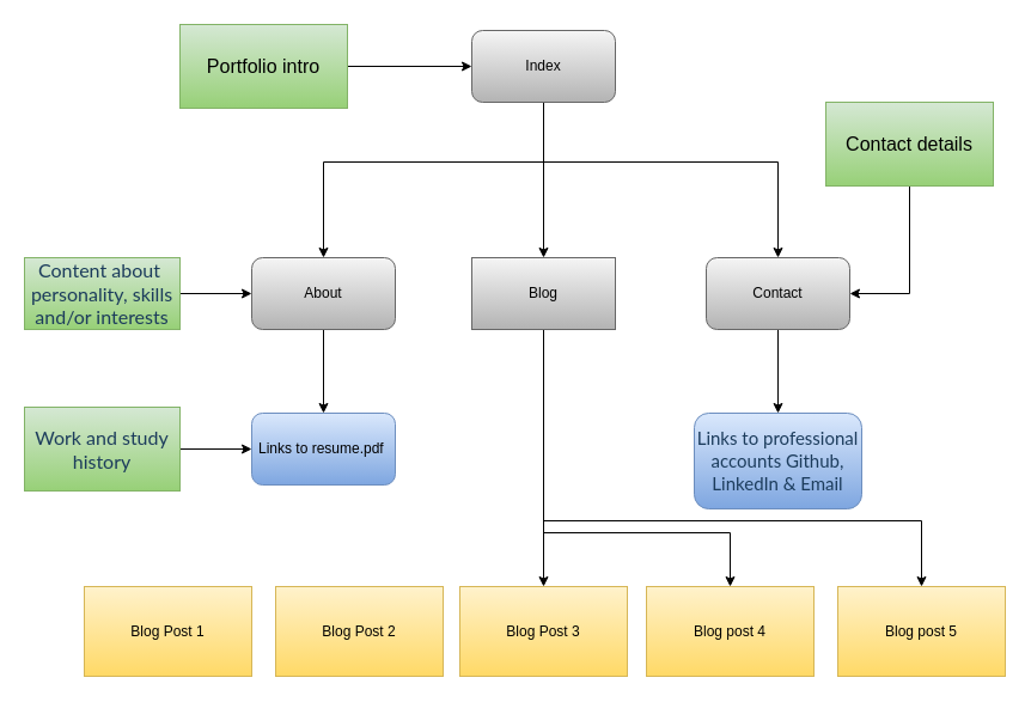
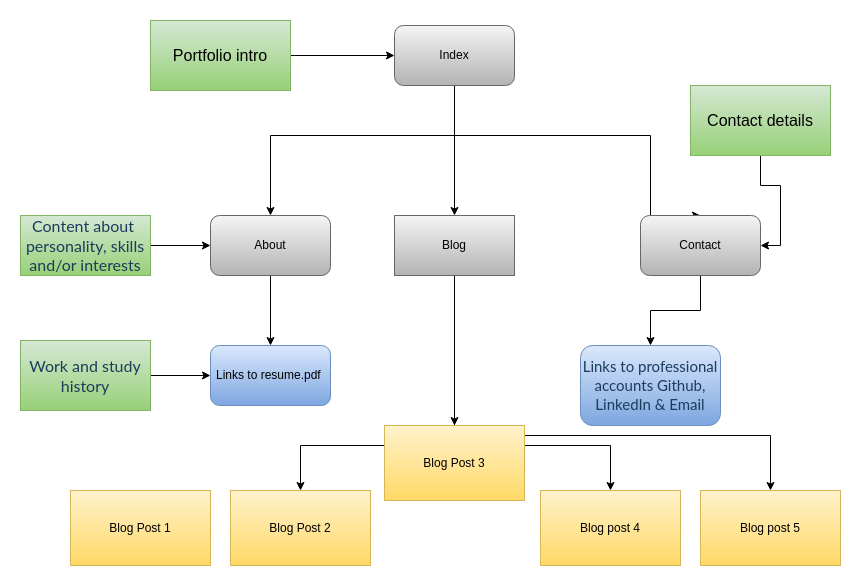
  <mxCell id="0" />
  <mxCell id="1" parent="0" />
  <mxCell id="2" style="edgeStyle=orthogonalEdgeStyle;rounded=0;orthogonalLoop=1;jettySize=auto;html=1;entryX=0.5;entryY=0;entryDx=0;entryDy=0;" parent="1" source="5" target="14" edge="1"><mxGeometry relative="1" as="geometry" /></mxCell>
  <mxCell id="3" style="edgeStyle=orthogonalEdgeStyle;rounded=0;orthogonalLoop=1;jettySize=auto;html=1;entryX=0.5;entryY=0;entryDx=0;entryDy=0;" parent="1" source="5" target="7" edge="1"><mxGeometry relative="1" as="geometry"><Array as="points"><mxPoint x="454" y="135" /><mxPoint x="270" y="135" /></Array></mxGeometry></mxCell>
  <mxCell id="4" style="edgeStyle=orthogonalEdgeStyle;rounded=0;orthogonalLoop=1;jettySize=auto;html=1;entryX=0.5;entryY=0;entryDx=0;entryDy=0;" parent="1" source="5" target="9" edge="1"><mxGeometry relative="1" as="geometry"><Array as="points"><mxPoint x="454" y="135" /><mxPoint x="650" y="135" /></Array></mxGeometry></mxCell>
  <mxCell id="5" value="Index" style="rounded=1;whiteSpace=wrap;html=1;gradientColor=#b3b3b3;fillColor=#f5f5f5;strokeColor=#666666;" parent="1" vertex="1"><mxGeometry x="394" y="25" width="120" height="60" as="geometry" /></mxCell>
  <mxCell id="6" value="" style="edgeStyle=orthogonalEdgeStyle;rounded=0;orthogonalLoop=1;jettySize=auto;html=1;" parent="1" source="7" target="15" edge="1"><mxGeometry relative="1" as="geometry" /></mxCell>
  <mxCell id="7" value="About" style="whiteSpace=wrap;html=1;rounded=1;gradientColor=#b3b3b3;fillColor=#f5f5f5;strokeColor=#666666;" parent="1" vertex="1"><mxGeometry x="210" y="215" width="120" height="60" as="geometry" /></mxCell>
  <mxCell id="8" value="" style="edgeStyle=orthogonalEdgeStyle;rounded=0;orthogonalLoop=1;jettySize=auto;html=1;" parent="1" source="9" target="23" edge="1"><mxGeometry relative="1" as="geometry" /></mxCell>
- <mxCell id="9" value="Contact" style="rounded=1;whiteSpace=wrap;html=1;gradientColor=#b3b3b3;fillColor=#f5f5f5;strokeColor=#666666;" parent="1" vertex="1"><mxGeometry x="590" y="215" width="120" height="60" as="geometry" /></mxCell>
+ <mxCell id="9" value="Contact" style="rounded=1;whiteSpace=wrap;html=1;gradientColor=#b3b3b3;fillColor=#f5f5f5;strokeColor=#666666;" parent="1" vertex="1"><mxGeometry x="640" y="215" width="120" height="60" as="geometry" /></mxCell>
+ <mxCell id="10" style="edgeStyle=orthogonalEdgeStyle;rounded=0;orthogonalLoop=1;jettySize=auto;html=1;fontSize=12;" parent="1" source="14" target="27" edge="1"><mxGeometry relative="1" as="geometry"><Array as="points"><mxPoint x="454" y="445" /><mxPoint x="300" y="445" /></Array></mxGeometry></mxCell>
  <mxCell id="11" style="edgeStyle=orthogonalEdgeStyle;rounded=0;orthogonalLoop=1;jettySize=auto;html=1;entryX=0.5;entryY=0;entryDx=0;entryDy=0;fontSize=12;" parent="1" source="14" target="26" edge="1"><mxGeometry relative="1" as="geometry" /></mxCell>
  <mxCell id="12" style="edgeStyle=orthogonalEdgeStyle;rounded=0;orthogonalLoop=1;jettySize=auto;html=1;entryX=0.5;entryY=0;entryDx=0;entryDy=0;fontSize=12;" parent="1" source="14" target="16" edge="1"><mxGeometry relative="1" as="geometry"><Array as="points"><mxPoint x="454" y="445" /><mxPoint x="610" y="445" /></Array></mxGeometry></mxCell>
  <mxCell id="13" style="edgeStyle=orthogonalEdgeStyle;rounded=0;orthogonalLoop=1;jettySize=auto;html=1;entryX=0.5;entryY=0;entryDx=0;entryDy=0;fontSize=12;" parent="1" source="14" target="29" edge="1"><mxGeometry relative="1" as="geometry"><Array as="points"><mxPoint x="454" y="435" /><mxPoint x="770" y="435" /></Array></mxGeometry></mxCell>
  <mxCell id="14" value="Blog" style="whiteSpace=wrap;html=1;gradientColor=#b3b3b3;fillColor=#f5f5f5;strokeColor=#666666;rounded=0;" parent="1" vertex="1"><mxGeometry x="394" y="215" width="120" height="60" as="geometry" /></mxCell>
  <mxCell id="15" value="Links to resume.pdf&amp;nbsp;" style="whiteSpace=wrap;html=1;rounded=1;gradientColor=#7ea6e0;fillColor=#dae8fc;strokeColor=#6c8ebf;" parent="1" vertex="1"><mxGeometry x="210" y="345" width="120" height="60" as="geometry" /></mxCell>
  <mxCell id="16" value="&lt;font style=&quot;font-size: 12px&quot;&gt;Blog post 4&lt;/font&gt;" style="text;html=1;strokeColor=#d6b656;fillColor=#fff2cc;align=center;verticalAlign=middle;whiteSpace=wrap;rounded=0;gradientColor=#ffd966;" parent="1" vertex="1"><mxGeometry x="540" y="490" width="140" height="75" as="geometry" /></mxCell>
  <mxCell id="17" style="edgeStyle=orthogonalEdgeStyle;rounded=0;orthogonalLoop=1;jettySize=auto;html=1;entryX=1;entryY=0.5;entryDx=0;entryDy=0;" parent="1" source="18" target="9" edge="1"><mxGeometry relative="1" as="geometry" /></mxCell>
  <mxCell id="18" value="&lt;font style=&quot;font-size: 16px&quot;&gt;Contact details&lt;/font&gt;" style="text;html=1;strokeColor=#82b366;fillColor=#d5e8d4;align=center;verticalAlign=middle;whiteSpace=wrap;rounded=0;gradientColor=#97d077;" parent="1" vertex="1"><mxGeometry x="690" y="85" width="140" height="70" as="geometry" /></mxCell>
  <mxCell id="19" style="edgeStyle=orthogonalEdgeStyle;rounded=0;orthogonalLoop=1;jettySize=auto;html=1;entryX=0;entryY=0.5;entryDx=0;entryDy=0;" parent="1" source="20" target="15" edge="1"><mxGeometry relative="1" as="geometry" /></mxCell>
  <mxCell id="20" value="&lt;span style=&quot;color: rgb(28 , 60 , 92) ; font-family: &amp;#34;latoweb&amp;#34; , &amp;#34;lato extended&amp;#34; , &amp;#34;lato&amp;#34; , &amp;#34;helvetica neue&amp;#34; , &amp;#34;helvetica&amp;#34; , &amp;#34;arial&amp;#34; , sans-serif ; font-size: 16px&quot;&gt;Work and study history&lt;/span&gt;" style="text;html=1;strokeColor=#82b366;fillColor=#d5e8d4;align=center;verticalAlign=middle;whiteSpace=wrap;rounded=0;gradientColor=#97d077;" parent="1" vertex="1"><mxGeometry x="20" y="340" width="130" height="70" as="geometry" /></mxCell>
  <mxCell id="21" style="edgeStyle=orthogonalEdgeStyle;rounded=0;orthogonalLoop=1;jettySize=auto;html=1;entryX=0;entryY=0.5;entryDx=0;entryDy=0;" parent="1" source="22" target="7" edge="1"><mxGeometry relative="1" as="geometry"><Array as="points"><mxPoint x="120" y="245" /></Array></mxGeometry></mxCell>
  <mxCell id="22" value="&lt;span style=&quot;color: rgb(28 , 60 , 92) ; font-family: &amp;#34;latoweb&amp;#34; , &amp;#34;lato extended&amp;#34; , &amp;#34;lato&amp;#34; , &amp;#34;helvetica neue&amp;#34; , &amp;#34;helvetica&amp;#34; , &amp;#34;arial&amp;#34; , sans-serif ; font-size: 16px&quot;&gt;Content about&amp;nbsp; personality, skills and/or interests&lt;/span&gt;" style="text;html=1;strokeColor=#82b366;fillColor=#d5e8d4;align=center;verticalAlign=middle;whiteSpace=wrap;rounded=0;gradientColor=#97d077;" parent="1" vertex="1"><mxGeometry x="20" y="215" width="130" height="60" as="geometry" /></mxCell>
  <mxCell id="23" value="&lt;font style=&quot;font-size: 15px&quot;&gt;&lt;span style=&quot;color: rgb(28 , 60 , 92) ; font-family: &amp;#34;latoweb&amp;#34; , &amp;#34;lato extended&amp;#34; , &amp;#34;lato&amp;#34; , &amp;#34;helvetica neue&amp;#34; , &amp;#34;helvetica&amp;#34; , &amp;#34;arial&amp;#34; , sans-serif ; font-style: normal ; font-weight: 400 ; letter-spacing: normal ; text-align: center ; text-indent: 0px ; text-transform: none ; word-spacing: 0px ; display: inline ; float: none&quot;&gt;Links to professional accounts Github, LinkedIn &amp;amp; Email&lt;/span&gt;&lt;br&gt;&lt;/font&gt;" style="whiteSpace=wrap;html=1;rounded=1;gradientColor=#7ea6e0;fillColor=#dae8fc;strokeColor=#6c8ebf;" parent="1" vertex="1"><mxGeometry x="580" y="345" width="140" height="80" as="geometry" /></mxCell>
  <mxCell id="24" style="edgeStyle=orthogonalEdgeStyle;rounded=0;orthogonalLoop=1;jettySize=auto;html=1;" parent="1" source="25" target="5" edge="1"><mxGeometry relative="1" as="geometry" /></mxCell>
  <mxCell id="25" value="&lt;span style=&quot;font-size: 16px&quot;&gt;Portfolio intro&lt;/span&gt;" style="text;html=1;strokeColor=#82b366;fillColor=#d5e8d4;align=center;verticalAlign=middle;whiteSpace=wrap;rounded=0;gradientColor=#97d077;" parent="1" vertex="1"><mxGeometry x="150" y="20" width="140" height="70" as="geometry" /></mxCell>
- <mxCell id="26" value="&lt;font style=&quot;font-size: 12px&quot;&gt;Blog Post 3&lt;/font&gt;" style="text;html=1;strokeColor=#d6b656;fillColor=#fff2cc;align=center;verticalAlign=middle;whiteSpace=wrap;rounded=0;gradientColor=#ffd966;" parent="1" vertex="1"><mxGeometry x="384" y="490" width="140" height="75" as="geometry" /></mxCell>
+ <mxCell id="26" value="&lt;font style=&quot;font-size: 12px&quot;&gt;Blog Post 3&lt;/font&gt;" style="text;html=1;strokeColor=#d6b656;fillColor=#fff2cc;align=center;verticalAlign=middle;whiteSpace=wrap;rounded=0;gradientColor=#ffd966;" parent="1" vertex="1"><mxGeometry x="384" y="425" width="140" height="75" as="geometry" /></mxCell>
  <mxCell id="27" value="&lt;font style=&quot;font-size: 12px&quot;&gt;Blog Post 2&lt;/font&gt;" style="text;html=1;strokeColor=#d6b656;fillColor=#fff2cc;align=center;verticalAlign=middle;whiteSpace=wrap;rounded=0;gradientColor=#ffd966;" parent="1" vertex="1"><mxGeometry x="230" y="490" width="140" height="75" as="geometry" /></mxCell>
  <mxCell id="28" value="&lt;font style=&quot;font-size: 12px;&quot;&gt;Blog Post 1&lt;/font&gt;" style="text;html=1;strokeColor=#d6b656;fillColor=#fff2cc;align=center;verticalAlign=middle;whiteSpace=wrap;rounded=0;gradientColor=#ffd966;fontSize=12;" parent="1" vertex="1"><mxGeometry x="70" y="490" width="140" height="75" as="geometry" /></mxCell>
  <mxCell id="29" value="&lt;font style=&quot;font-size: 12px&quot;&gt;Blog post 5&lt;/font&gt;" style="text;html=1;strokeColor=#d6b656;fillColor=#fff2cc;align=center;verticalAlign=middle;whiteSpace=wrap;rounded=0;gradientColor=#ffd966;" parent="1" vertex="1"><mxGeometry x="700" y="490" width="140" height="75" as="geometry" /></mxCell>
